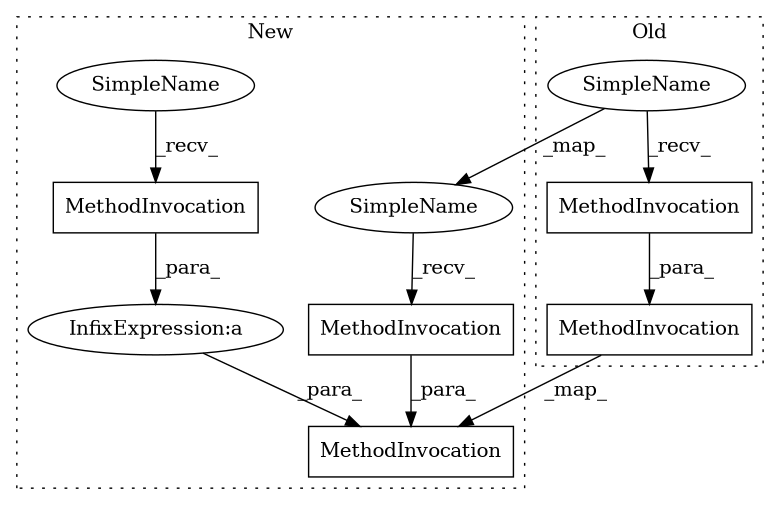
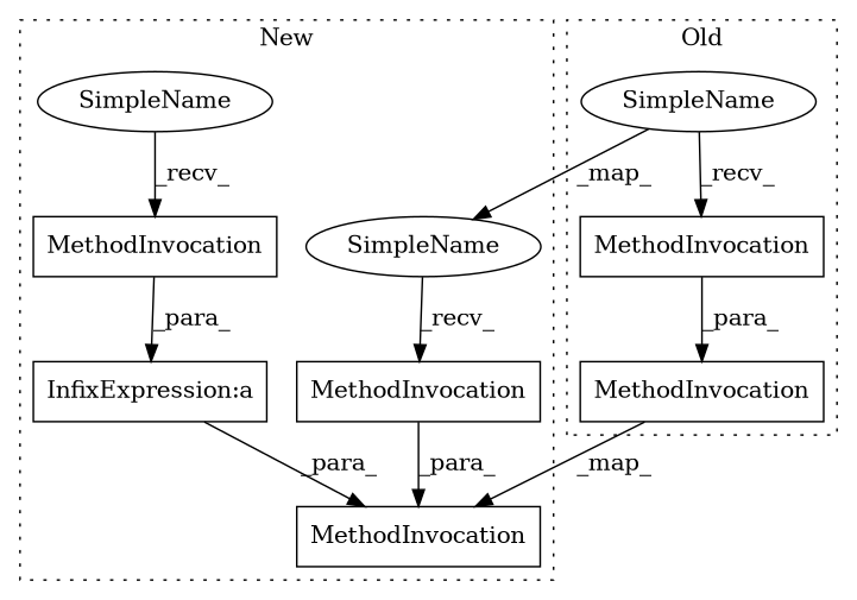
  digraph {
    node [a=32 l=3 shape=box]
    n1 [l=7 label=MethodInvocation s=4645]
    n2 [l="9,1" label=MethodInvocation s="4629,4669"]
    n3 [a=42 l=6 label=SimpleName s=4638 shape=ellipse]
    n4 [l="5,1" label=MethodInvocation s="6028,6117"]
    n5 [l=8 label=MethodInvocation s=6095]
    n6 [l=9 label=MethodInvocation s=6037]
    n7 [a=42 label=SimpleName s=6033 shape=ellipse]
    n8 [a=42 label=SimpleName s=6091 shape=ellipse]
-   n9 [a=27 l=1 label="InfixExpression:a" s=6103 shape=ellipse]
+   n9 [a=27 l=1 label="InfixExpression:a" s=6103]
    subgraph cluster_1 {
      label=Old
      style=dotted
      n1
      n2
      n3
    }
    subgraph cluster_2 {
      label=New
      style=dotted
      n4
      n5
      n6
      n7
      n8
      n9
    }
    n1 -> n2 [label=_para_]
    n2 -> n4 [label=_map_]
    n3 -> n1 [label=_recv_]
    n3 -> n7 [label=_map_]
    n5 -> n9 [label=_para_]
    n6 -> n4 [label=_para_]
    n7 -> n6 [label=_recv_]
    n8 -> n5 [label=_recv_]
    n9 -> n4 [label=_para_]
  }
